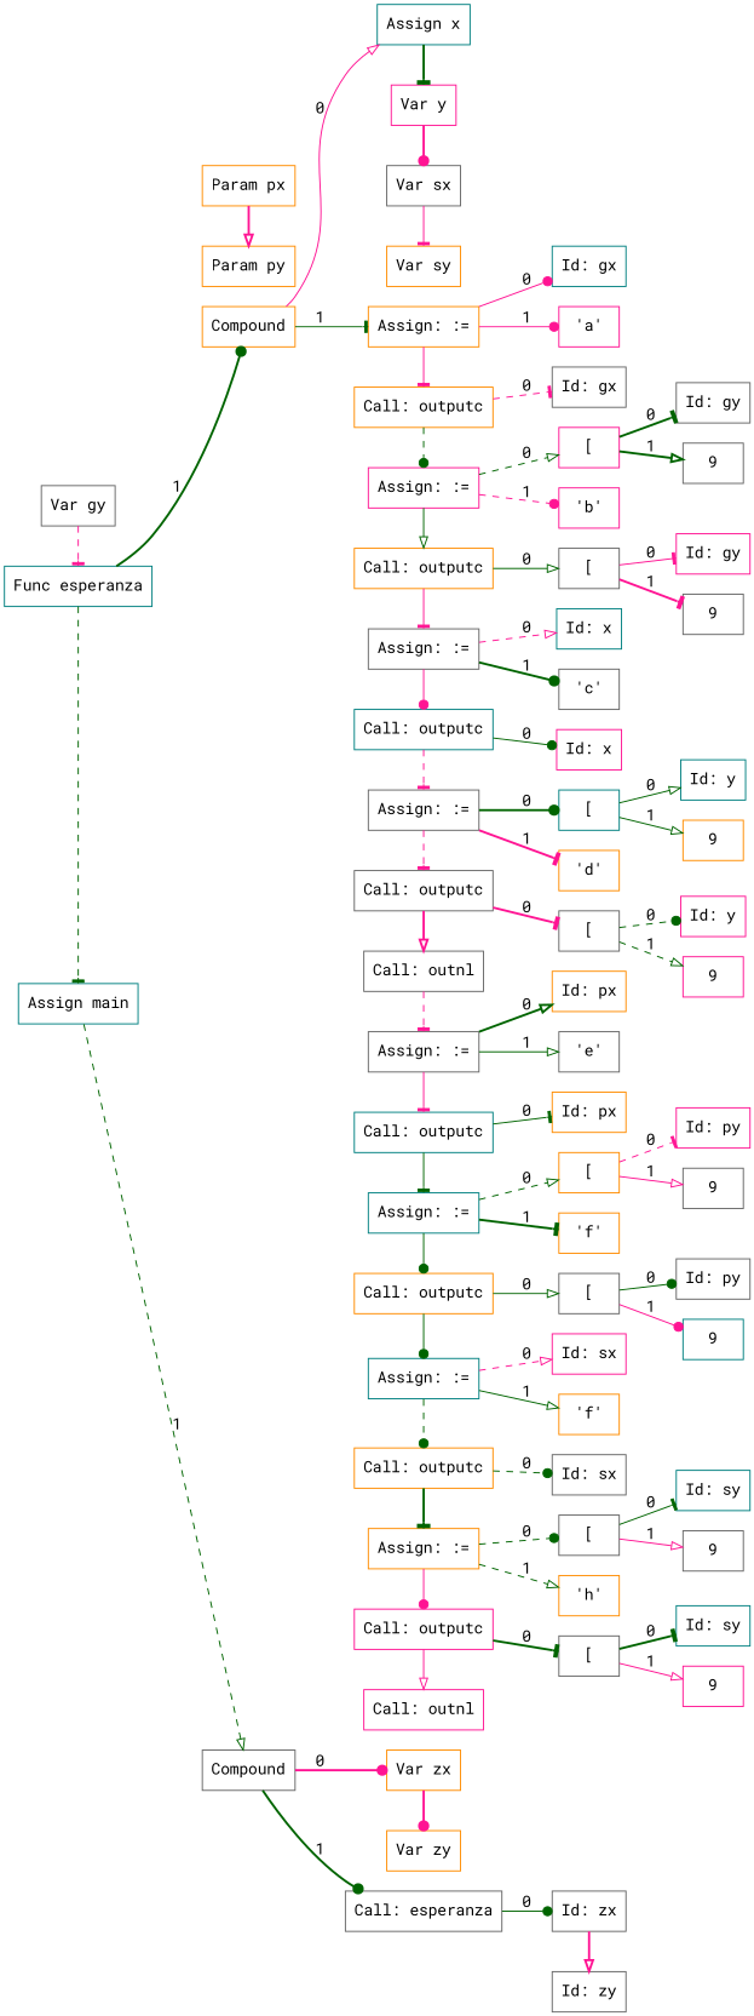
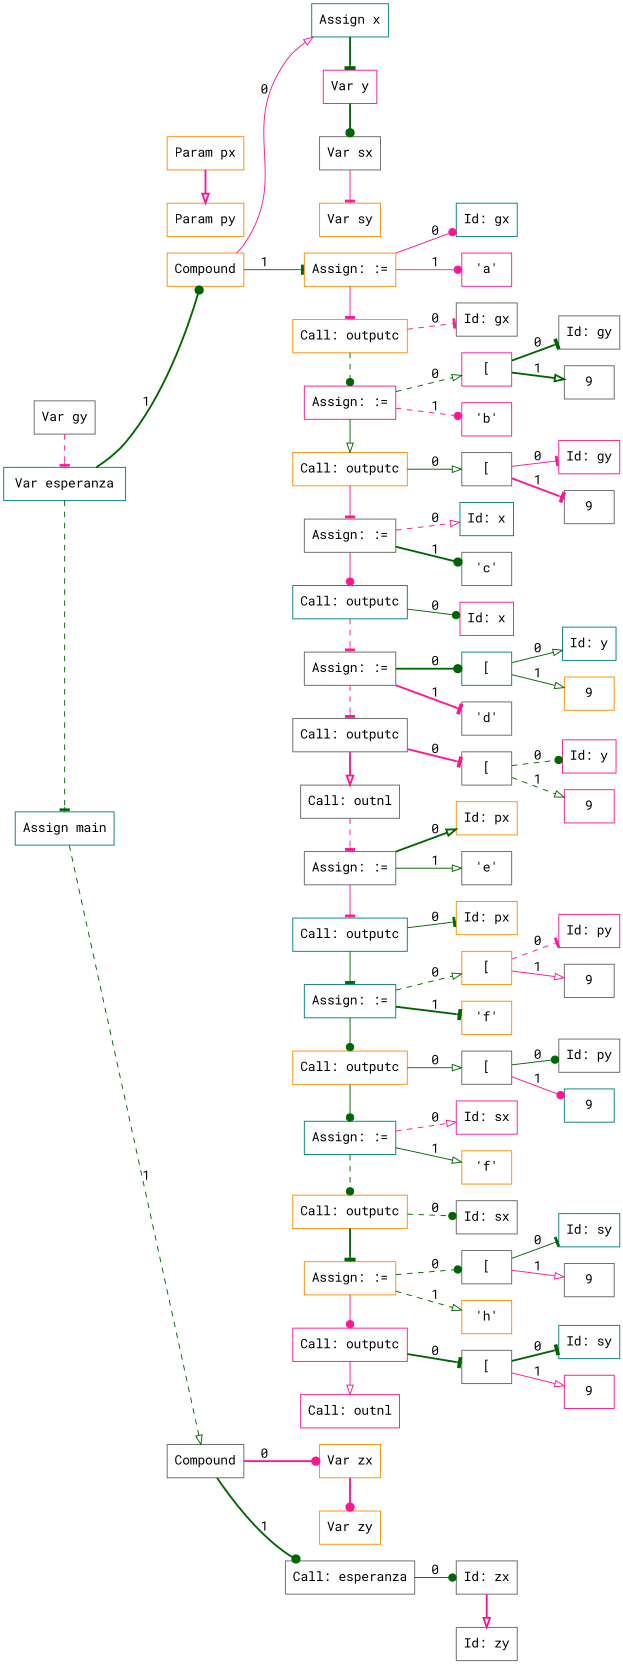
  digraph {
    fontname="Roboto Mono"
    rankdir=LR
    node [color=gray40 fontname="Roboto Mono" shape=box]
    edge [arrowhead=tee color=darkgreen fontname="Roboto Mono" style=solid]
    n1 [label="Var gy"]
-   n2 [color=teal label="Func esperanza"]
+   n2 [color=teal label="Var esperanza"]
    n3 [color=teal label="Assign main"]
    n4 [color=darkorange label="Param px"]
    n5 [color=darkorange label=Compound]
    n6 [color=darkorange label="Param py"]
    n7 [color=teal label="Assign x"]
    n8 [color=darkorange label="Assign: :="]
    n9 [color=darkorange label="Call: outputc"]
    n10 [color=deeppink label="Assign: :="]
    n11 [color=darkorange label="Call: outputc"]
    n12 [label="Assign: :="]
    n13 [color=teal label="Call: outputc"]
    n14 [label="Assign: :="]
    n15 [label="Call: outputc"]
    n16 [label="Call: outnl"]
    n17 [label="Assign: :="]
    n18 [color=teal label="Call: outputc"]
    n19 [color=teal label="Assign: :="]
    n20 [color=darkorange label="Call: outputc"]
    n21 [color=teal label="Assign: :="]
    n22 [color=darkorange label="Call: outputc"]
    n23 [color=darkorange label="Assign: :="]
    n24 [color=deeppink label="Call: outputc"]
    n25 [color=deeppink label="Call: outnl"]
    n26 [color=deeppink label="Var y"]
    n27 [label="Var sx"]
    n28 [color=darkorange label="Var sy"]
    n29 [color=teal label="Id: gx"]
    n30 [color=deeppink label="'a'"]
    n31 [label="Id: gx"]
    n32 [color=deeppink label="["]
    n33 [color=deeppink label="'b'"]
    n34 [label="Id: gy"]
    n35 [label=9]
    n36 [label="["]
    n37 [color=deeppink label="Id: gy"]
    n38 [label=9]
    n39 [color=teal label="Id: x"]
    n40 [label="'c'"]
    n41 [color=teal label="["]
-   n42 [color=darkorange label="'d'"]
+   n42 [label="'d'"]
    n43 [color=deeppink label="Id: x"]
    n44 [color=darkorange label="Id: px"]
    n45 [color=teal label="Id: y"]
    n46 [color=darkorange label=9]
    n47 [label="["]
    n48 [color=deeppink label="Id: y"]
    n49 [color=deeppink label=9]
    n50 [color=darkorange label="Id: px"]
    n51 [label="'e'"]
    n52 [color=darkorange label="["]
    n53 [color=darkorange label="'f'"]
    n54 [color=deeppink label="Id: py"]
    n55 [label=9]
    n56 [label="["]
    n57 [label="Id: py"]
    n58 [color=teal label=9]
    n59 [color=deeppink label="Id: sx"]
    n60 [color=darkorange label="'f'"]
    n61 [label="Id: zx"]
    n62 [label="Id: sx"]
    n63 [label="["]
    n64 [color=darkorange label="'h'"]
    n65 [color=teal label="Id: sy"]
    n66 [label=9]
    n67 [label="["]
    n68 [color=teal label="Id: sy"]
    n69 [color=deeppink label=9]
    n70 [label=Compound]
    n71 [color=darkorange label="Var zx"]
    n72 [label="Call: esperanza"]
    n73 [color=darkorange label="Var zy"]
    n74 [label="Id: zy"]
    subgraph sub_1 {
      rank=same
      n1
      n2
      n3
    }
    subgraph sub_2 {
      n1
      n2
      n3
    }
    subgraph sub_3 {
      ordering=out
      rank=same
      n4
      n5
    }
    subgraph sub_4 {
      n2
      n4
      n5
    }
    subgraph sub_5 {
      rank=same
      n4
      n6
    }
    subgraph sub_6 {
      n4
      n6
    }
    subgraph sub_7 {
      ordering=out
      rank=same
      n7
      n8
    }
    subgraph sub_8 {
      rank=same
      n8
      n9
      n10
      n11
      n12
      n13
      n14
      n15
      n16
      n17
      n18
      n19
      n20
      n21
      n22
      n23
      n24
      n25
    }
    subgraph sub_9 {
      n5
      n7
      n8
    }
    subgraph sub_10 {
      rank=same
      n7
      n26
      n27
      n28
    }
    subgraph sub_11 {
      n7
      n26
      n27
      n28
    }
    subgraph sub_12 {
      ordering=out
      rank=same
      n29
      n30
    }
    subgraph sub_13 {
      n8
      n29
      n30
    }
    subgraph sub_14 {
      n8
      n9
      n10
      n11
      n12
      n13
      n14
      n15
      n16
      n17
      n18
      n19
      n20
      n21
      n22
      n23
      n24
      n25
    }
    subgraph sub_15 {
      ordering=out
      rank=same
      n31
    }
    subgraph sub_16 {
      n9
      n31
    }
    subgraph sub_17 {
      ordering=out
      rank=same
      n32
      n33
    }
    subgraph sub_18 {
      n10
      n32
      n33
    }
    subgraph sub_19 {
      ordering=out
      rank=same
      n34
      n35
    }
    subgraph sub_20 {
      n32
      n34
      n35
    }
    subgraph sub_21 {
      ordering=out
      rank=same
      n36
    }
    subgraph sub_22 {
      n11
      n36
    }
    subgraph sub_23 {
      ordering=out
      rank=same
      n37
      n38
    }
    subgraph sub_24 {
      n36
      n37
      n38
    }
    subgraph sub_25 {
      ordering=out
      rank=same
      n39
      n40
    }
    subgraph sub_26 {
      ordering=out
      rank=same
      n41
      n42
    }
    subgraph sub_27 {
      n12
      n39
      n40
    }
    subgraph sub_28 {
      ordering=out
      rank=same
      n43
    }
    subgraph sub_29 {
      n18
      n44
    }
    subgraph sub_30 {
      n13
      n43
    }
    subgraph sub_31 {
      n14
      n41
      n42
    }
    subgraph sub_32 {
      ordering=out
      rank=same
      n45
      n46
    }
    subgraph sub_33 {
      n41
      n45
      n46
    }
    subgraph sub_34 {
      ordering=out
      rank=same
      n47
    }
    subgraph sub_35 {
      n15
      n47
    }
    subgraph sub_36 {
      ordering=out
      rank=same
      n48
      n49
    }
    subgraph sub_37 {
      n47
      n48
      n49
    }
    subgraph sub_38 {
      ordering=out
      rank=same
      n50
      n51
    }
    subgraph sub_39 {
      n17
      n50
      n51
    }
    subgraph sub_40 {
      ordering=out
      rank=same
      n44
    }
    subgraph sub_41 {
      ordering=out
      rank=same
      n52
      n53
    }
    subgraph sub_42 {
      n19
      n52
      n53
    }
    subgraph sub_43 {
      ordering=out
      rank=same
      n54
      n55
    }
    subgraph sub_44 {
      n52
      n54
      n55
    }
    subgraph sub_45 {
      ordering=out
      rank=same
      n56
    }
    subgraph sub_46 {
      n20
      n56
    }
    subgraph sub_47 {
      ordering=out
      rank=same
      n57
      n58
    }
    subgraph sub_48 {
      n56
      n57
      n58
    }
    subgraph sub_49 {
      ordering=out
      rank=same
      n59
      n60
    }
    subgraph sub_50 {
      ordering=out
      rank=same
      n61
    }
    subgraph sub_51 {
      n21
      n59
      n60
    }
    subgraph sub_52 {
      ordering=out
      rank=same
      n62
    }
    subgraph sub_53 {
      n22
      n62
    }
    subgraph sub_54 {
      ordering=out
      rank=same
      n63
      n64
    }
    subgraph sub_55 {
      n23
      n63
      n64
    }
    subgraph sub_56 {
      ordering=out
      rank=same
      n65
      n66
    }
    subgraph sub_57 {
      n63
      n65
      n66
    }
    subgraph sub_58 {
      ordering=out
      rank=same
      n67
    }
    subgraph sub_59 {
      n24
      n67
    }
    subgraph sub_60 {
      ordering=out
      rank=same
      n68
      n69
    }
    subgraph sub_61 {
      n67
      n68
      n69
    }
    subgraph sub_62 {
      ordering=out
      rank=same
      n70
    }
    subgraph sub_63 {
      n3
      n70
    }
    subgraph sub_64 {
      ordering=out
      rank=same
      n71
      n72
    }
    subgraph sub_65 {
      n70
      n71
      n72
    }
    subgraph sub_66 {
      rank=same
      n71
      n73
    }
    subgraph sub_67 {
      n71
      n73
    }
    subgraph sub_68 {
      n61
      n72
    }
    subgraph sub_69 {
      rank=same
      n61
      n74
    }
    subgraph sub_70 {
      n61
      n74
    }
    n1 -> n2 [color=deeppink style=dashed]
    n2 -> n3 [style=dashed]
    n2 -> n5 [arrowhead=dot label=1 style=bold]
    n3 -> n70 [arrowhead=onormal label=1 style=dashed]
    n4 -> n6 [arrowhead=onormal color=deeppink style=bold]
    n5 -> n7 [arrowhead=onormal color=deeppink label=0]
    n5 -> n8 [label=1]
    n7 -> n26 [style=bold]
    n8 -> n9 [color=deeppink]
    n8 -> n29 [arrowhead=dot color=deeppink label=0]
    n8 -> n30 [arrowhead=dot color=deeppink label=1]
    n9 -> n10 [arrowhead=dot style=dashed]
    n9 -> n31 [color=deeppink label=0 style=dashed]
    n10 -> n11 [arrowhead=onormal]
    n10 -> n32 [arrowhead=onormal label=0 style=dashed]
    n10 -> n33 [arrowhead=dot color=deeppink label=1 style=dashed]
    n11 -> n12 [color=deeppink]
    n11 -> n36 [arrowhead=onormal label=0]
    n12 -> n13 [arrowhead=dot color=deeppink]
    n12 -> n39 [arrowhead=onormal color=deeppink label=0 style=dashed]
    n12 -> n40 [arrowhead=dot label=1 style=bold]
    n13 -> n14 [color=deeppink style=dashed]
    n13 -> n43 [arrowhead=dot label=0]
    n14 -> n15 [color=deeppink style=dashed]
    n14 -> n41 [arrowhead=dot label=0 style=bold]
    n14 -> n42 [color=deeppink label=1 style=bold]
    n15 -> n16 [arrowhead=onormal color=deeppink style=bold]
    n15 -> n47 [color=deeppink label=0 style=bold]
    n16 -> n17 [color=deeppink style=dashed]
    n17 -> n18 [color=deeppink]
    n17 -> n50 [arrowhead=onormal label=0 style=bold]
    n17 -> n51 [arrowhead=onormal label=1]
    n18 -> n19
    n18 -> n44 [label=0]
    n19 -> n20 [arrowhead=dot]
    n19 -> n52 [arrowhead=onormal label=0 style=dashed]
    n19 -> n53 [label=1 style=bold]
    n20 -> n21 [arrowhead=dot]
    n20 -> n56 [arrowhead=onormal label=0]
    n21 -> n22 [arrowhead=dot style=dashed]
    n21 -> n59 [arrowhead=onormal color=deeppink label=0 style=dashed]
    n21 -> n60 [arrowhead=onormal label=1]
    n22 -> n23 [style=bold]
    n22 -> n62 [arrowhead=dot label=0 style=dashed]
    n23 -> n24 [arrowhead=dot color=deeppink]
    n23 -> n63 [arrowhead=dot label=0 style=dashed]
    n23 -> n64 [arrowhead=onormal label=1 style=dashed]
    n24 -> n25 [arrowhead=onormal color=deeppink]
    n24 -> n67 [label=0 style=bold]
-   n26 -> n27 [arrowhead=dot color=deeppink style=bold]
+   n26 -> n27 [arrowhead=dot style=bold]
    n27 -> n28 [color=deeppink]
    n32 -> n34 [label=0 style=bold]
    n32 -> n35 [arrowhead=onormal label=1 style=bold]
    n36 -> n37 [color=deeppink label=0]
    n36 -> n38 [color=deeppink label=1 style=bold]
    n41 -> n45 [arrowhead=onormal label=0]
    n41 -> n46 [arrowhead=onormal label=1]
    n47 -> n48 [arrowhead=dot label=0 style=dashed]
    n47 -> n49 [arrowhead=onormal label=1 style=dashed]
    n52 -> n54 [color=deeppink label=0 style=dashed]
    n52 -> n55 [arrowhead=onormal color=deeppink label=1]
    n56 -> n57 [arrowhead=dot label=0]
    n56 -> n58 [arrowhead=dot color=deeppink label=1]
    n61 -> n74 [arrowhead=onormal color=deeppink style=bold]
    n63 -> n65 [label=0]
    n63 -> n66 [arrowhead=onormal color=deeppink label=1]
    n67 -> n68 [label=0 style=bold]
    n67 -> n69 [arrowhead=onormal color=deeppink label=1]
    n70 -> n71 [arrowhead=dot color=deeppink label=0 style=bold]
    n70 -> n72 [arrowhead=dot label=1 style=bold]
    n71 -> n73 [arrowhead=dot color=deeppink style=bold]
    n72 -> n61 [arrowhead=dot label=0]
  }
